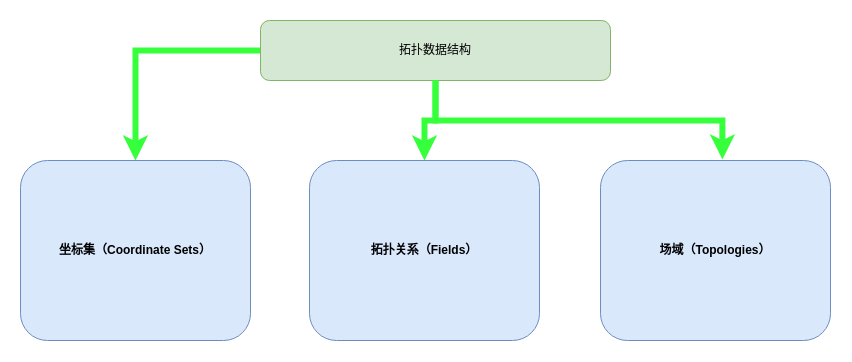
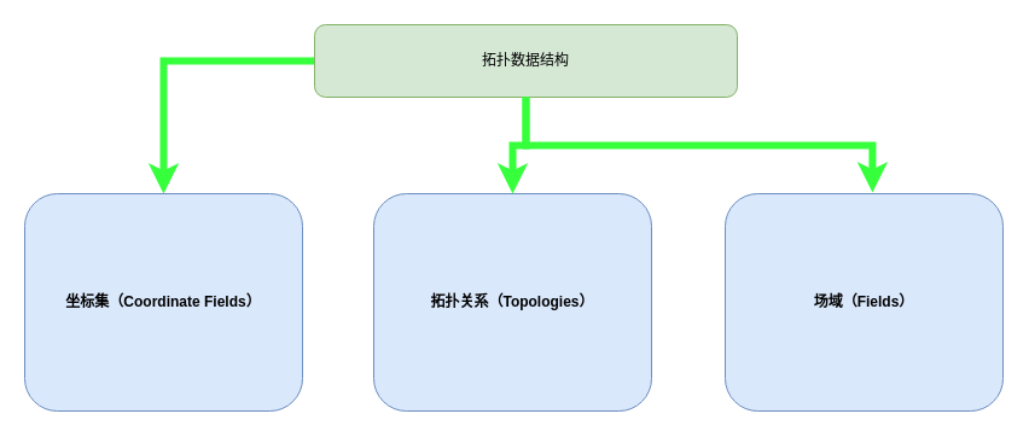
  <mxCell id="0" />
  <mxCell id="1" parent="0" />
  <mxCell id="2" style="edgeStyle=orthogonalEdgeStyle;rounded=0;orthogonalLoop=1;jettySize=auto;html=1;strokeColor=#36FF3C;strokeWidth=6;" edge="1" parent="1" source="3" target="4"><mxGeometry relative="1" as="geometry" /></mxCell>
  <mxCell id="3" value="拓扑数据结构" style="rounded=1;whiteSpace=wrap;html=1;fillColor=#d5e8d4;strokeColor=#82b366;" vertex="1" parent="1"><mxGeometry x="260" y="20" width="350" height="60" as="geometry" /></mxCell>
- <mxCell id="4" value="&lt;b&gt;坐标集（Coordinate Sets）&lt;/b&gt;" style="rounded=1;whiteSpace=wrap;html=1;fillColor=#dae8fc;strokeColor=#6c8ebf;" vertex="1" parent="1"><mxGeometry x="20" y="160" width="230" height="180" as="geometry" /></mxCell>
- <mxCell id="5" value="&lt;b&gt;拓扑关系（Fields）&lt;/b&gt;" style="rounded=1;whiteSpace=wrap;html=1;fillColor=#dae8fc;strokeColor=#6c8ebf;" vertex="1" parent="1"><mxGeometry x="309" y="160" width="230" height="180" as="geometry" /></mxCell>
- <mxCell id="6" value="&lt;b&gt;场域（Topologies）&lt;/b&gt;" style="rounded=1;whiteSpace=wrap;html=1;fillColor=#dae8fc;strokeColor=#6c8ebf;" vertex="1" parent="1"><mxGeometry x="600" y="160" width="230" height="180" as="geometry" /></mxCell>
+ <mxCell id="4" value="&lt;b&gt;坐标集（Coordinate Fields）&lt;/b&gt;" style="rounded=1;whiteSpace=wrap;html=1;fillColor=#dae8fc;strokeColor=#6c8ebf;" vertex="1" parent="1"><mxGeometry x="20" y="160" width="230" height="180" as="geometry" /></mxCell>
+ <mxCell id="5" value="&lt;b&gt;拓扑关系（Topologies）&lt;/b&gt;" style="rounded=1;whiteSpace=wrap;html=1;fillColor=#dae8fc;strokeColor=#6c8ebf;" vertex="1" parent="1"><mxGeometry x="309" y="160" width="230" height="180" as="geometry" /></mxCell>
+ <mxCell id="6" value="&lt;b&gt;场域（Fields）&lt;/b&gt;" style="rounded=1;whiteSpace=wrap;html=1;fillColor=#dae8fc;strokeColor=#6c8ebf;" vertex="1" parent="1"><mxGeometry x="600" y="160" width="230" height="180" as="geometry" /></mxCell>
  <mxCell id="7" style="edgeStyle=orthogonalEdgeStyle;rounded=0;orthogonalLoop=1;jettySize=auto;html=1;strokeColor=#36FF3C;strokeWidth=6;exitX=0.5;exitY=1;exitDx=0;exitDy=0;entryX=0.5;entryY=0;entryDx=0;entryDy=0;" edge="1" parent="1" source="3" target="5"><mxGeometry relative="1" as="geometry"><mxPoint x="790" y="90" as="sourcePoint" /><mxPoint x="500" y="170" as="targetPoint" /></mxGeometry></mxCell>
  <mxCell id="8" style="edgeStyle=orthogonalEdgeStyle;rounded=0;orthogonalLoop=1;jettySize=auto;html=1;strokeColor=#36FF3C;strokeWidth=6;entryX=0.53;entryY=-0.006;entryDx=0;entryDy=0;entryPerimeter=0;exitX=0.5;exitY=1;exitDx=0;exitDy=0;" edge="1" parent="1" source="3" target="6"><mxGeometry relative="1" as="geometry"><mxPoint x="960" y="60" as="sourcePoint" /><mxPoint x="670" y="140" as="targetPoint" /></mxGeometry></mxCell>
